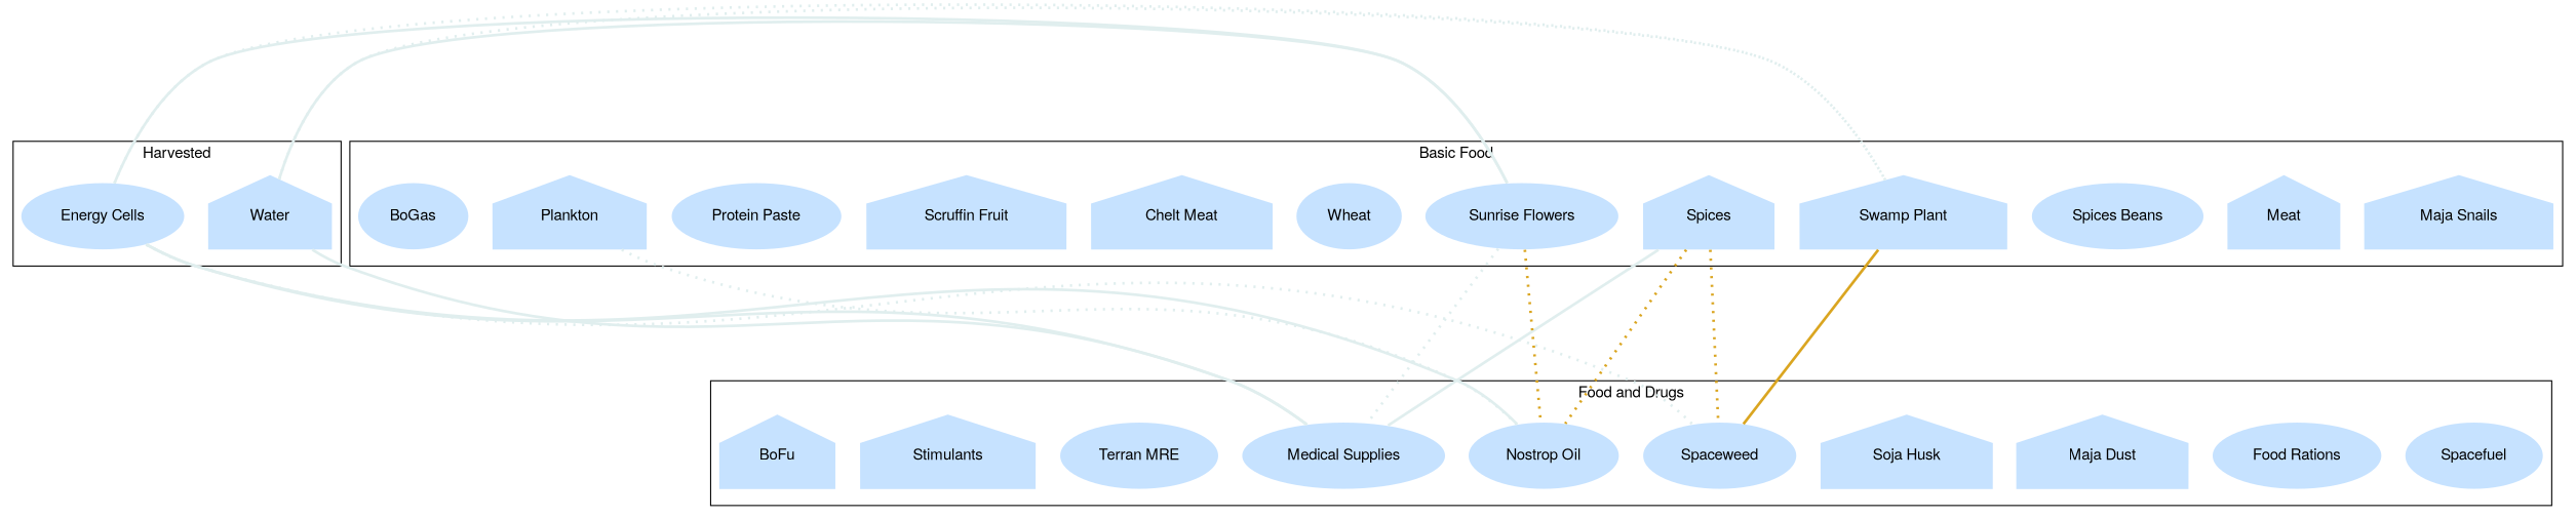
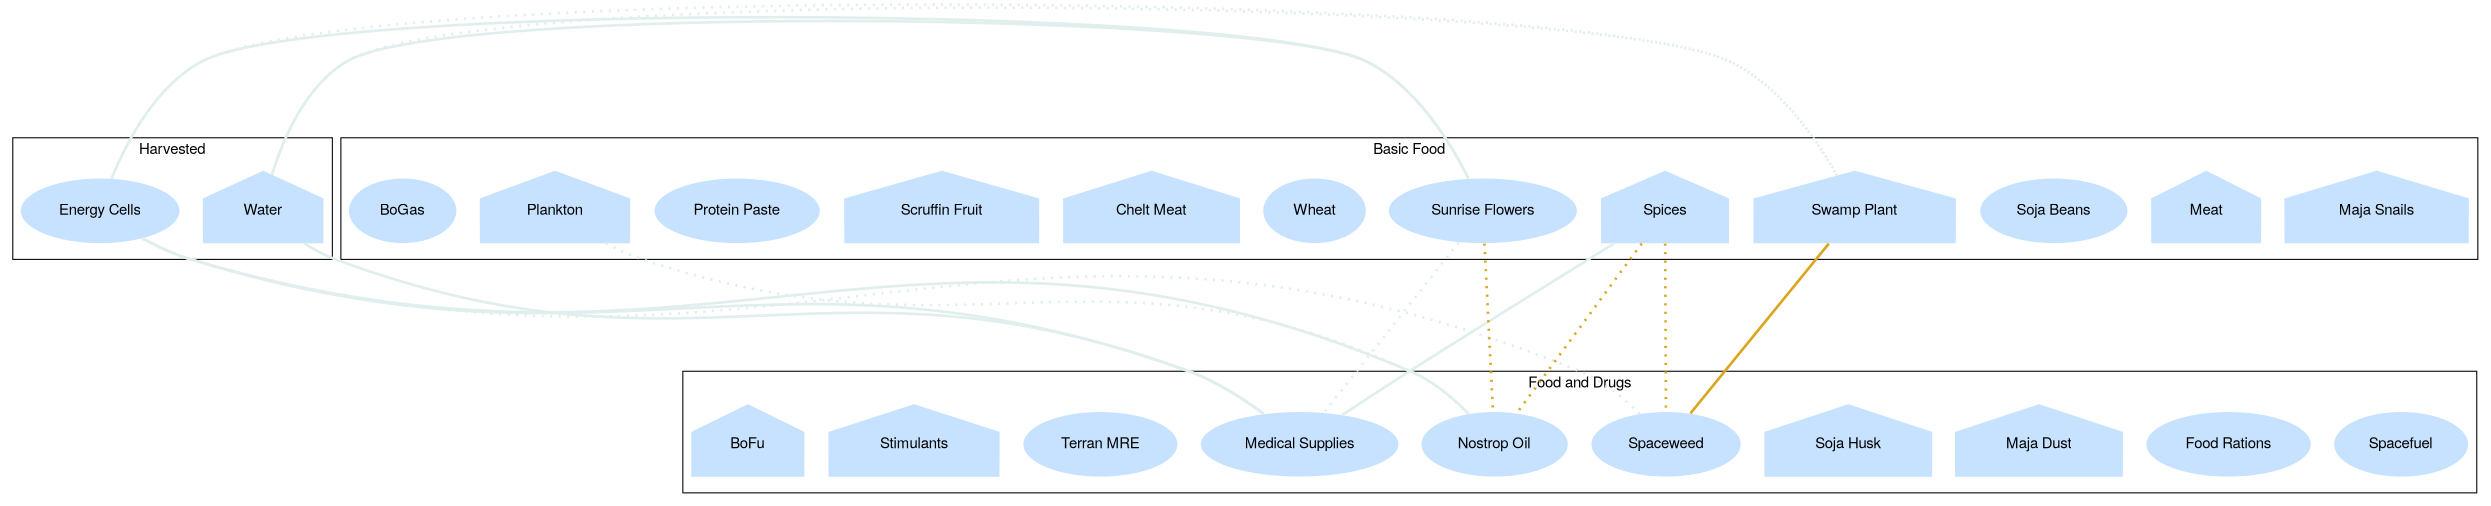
  graph {
    compound=true
    fontname="Helvetica,Arial,sans-serif"
    nodesep=0.3
    ranksep=2
    node [color=slategray1 colour=lightsteelblue2 fontname="Helvetica,Arial,sans-serif" margin=0.2 penwidth=0 shape=ellipse style=filled]
    edge [color=azure2 constraint=false fontname="Helvetica,Arial,sans-serif" penwidth=2.5 style=dotted]
    Spacefuel
    "Food Rations"
    "Maja Dust" [shape=house]
    "Soja Husk" [shape=house]
    Spaceweed
    "Nostrop Oil"
    "Medical Supplies"
    "Terran MRE"
    Stimulants [shape=house]
    BoFu [shape=house]
    Water [shape=house]
    "Energy Cells"
    "Maja Snails" [shape=house]
    Meat [shape=house]
-   "Soja Beans" [label="Spices Beans"]
+   "Soja Beans"
    Spices [shape=house]
    "Sunrise Flowers"
    "Swamp Plant" [shape=house]
    Wheat
    "Chelt Meat" [shape=house]
    "Scruffin Fruit" [shape=house]
    "Protein Paste"
    Plankton [shape=house]
    BoGas
    subgraph sub_1 {
      cluster=true
      label="Food and Drugs"
      Spacefuel
      "Food Rations"
      "Maja Dust"
      "Soja Husk"
      Spaceweed
      "Nostrop Oil"
      "Medical Supplies"
      "Terran MRE"
      Stimulants
      BoFu
    }
    subgraph sub_2 {
      cluster=true
      label=Harvested
      Water
      "Energy Cells"
    }
    subgraph sub_3 {
      cluster=true
      label="Basic Food"
      "Maja Snails"
      Meat
      "Soja Beans"
      Spices
      "Sunrise Flowers"
      "Swamp Plant"
      Wheat
      "Chelt Meat"
      "Scruffin Fruit"
      "Protein Paste"
      Plankton
      BoGas
    }
    Water -- "Medical Supplies" [style=bold]
    Water -- "Sunrise Flowers" [style=bold]
    Water -- "Swamp Plant"
    "Energy Cells" -- Spaceweed
    "Energy Cells" -- "Nostrop Oil" [style=bold]
    "Energy Cells" -- "Medical Supplies" [style=bold]
    "Energy Cells" -- "Sunrise Flowers" [style=bold]
    "Energy Cells" -- "Swamp Plant"
    Spices -- Spaceweed [color=goldenrod constraint=true]
    Spices -- "Nostrop Oil" [color=goldenrod constraint=true]
    Spices -- "Medical Supplies" [style=bold]
    "Sunrise Flowers" -- "Nostrop Oil" [color=goldenrod constraint=true]
    "Sunrise Flowers" -- "Medical Supplies"
    "Swamp Plant" -- Spaceweed [color=goldenrod constraint=true style=bold]
    Plankton -- "Nostrop Oil"
  }
